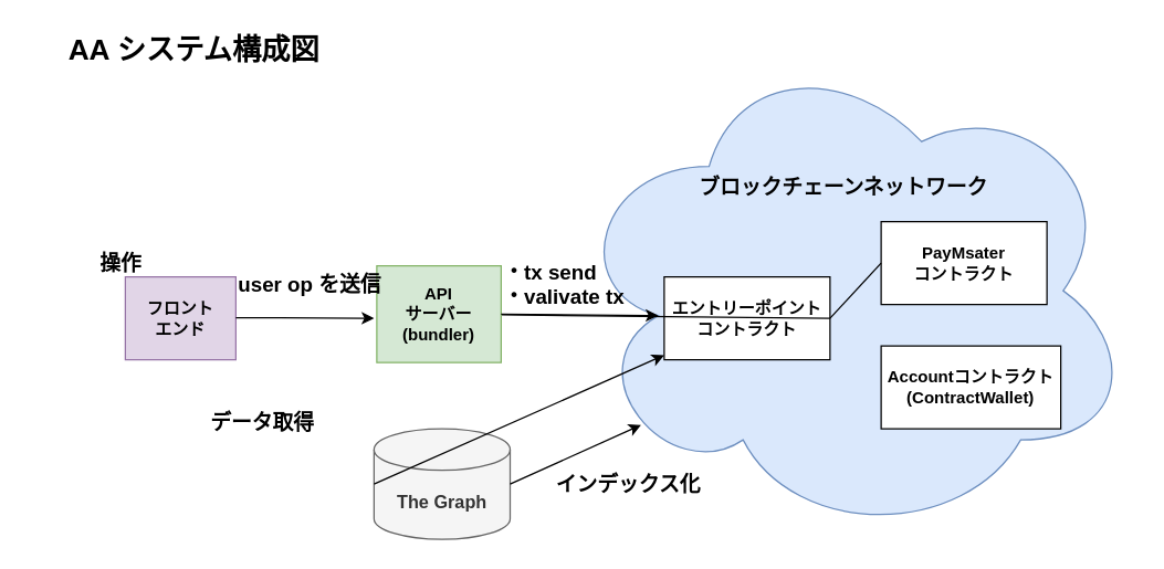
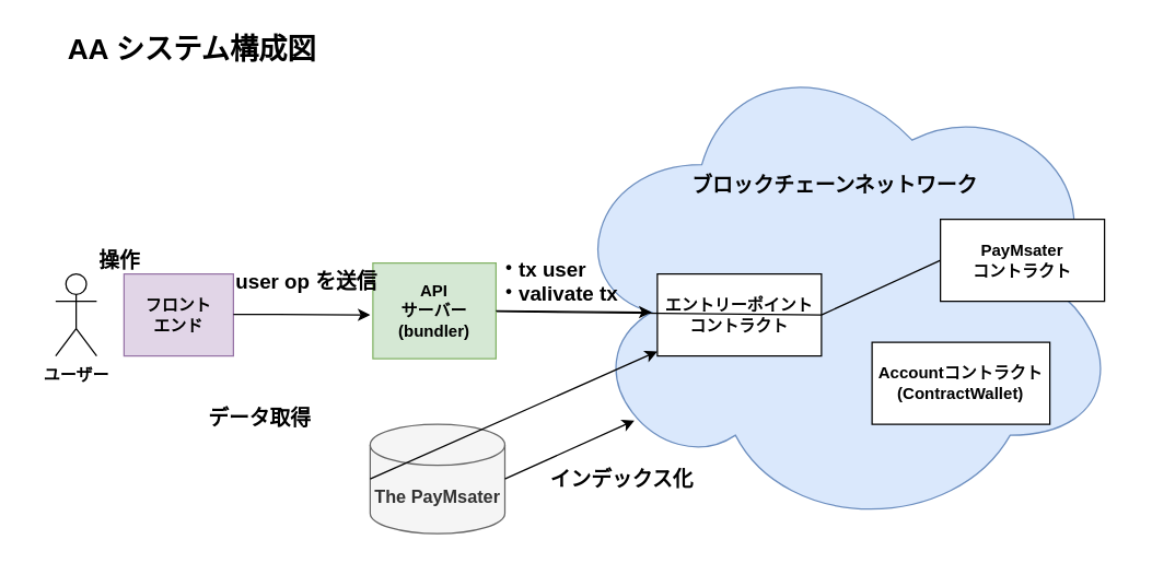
  <mxCell id="0" />
  <mxCell id="1" parent="0" />
+ <mxCell id="2" value="&lt;b&gt;ユーザー&lt;/b&gt;" style="shape=umlActor;verticalLabelPosition=bottom;verticalAlign=top;html=1;outlineConnect=0;" vertex="1" parent="1"><mxGeometry x="40" y="200" width="30" height="60" as="geometry" /></mxCell>
  <mxCell id="3" value="" style="ellipse;shape=cloud;whiteSpace=wrap;html=1;fillColor=#dae8fc;strokeColor=#6c8ebf;" vertex="1" parent="1"><mxGeometry x="410" y="30" width="410" height="360" as="geometry" /></mxCell>
  <mxCell id="4" value="ブロックチェーンネットワーク" style="text;html=1;strokeColor=none;fillColor=none;align=center;verticalAlign=middle;whiteSpace=wrap;rounded=0;fontStyle=1;fontSize=15;" vertex="1" parent="1"><mxGeometry x="490" y="120" width="240" height="30" as="geometry" /></mxCell>
  <mxCell id="5" value="エントリーポイント&lt;br&gt;コントラクト" style="rounded=0;whiteSpace=wrap;html=1;fontStyle=1" vertex="1" parent="1"><mxGeometry x="480" y="200" width="120" height="60" as="geometry" /></mxCell>
  <mxCell id="6" value="Accountコントラクト&lt;br&gt;(ContractWallet)" style="rounded=0;whiteSpace=wrap;html=1;fontStyle=1" vertex="1" parent="1"><mxGeometry x="637" y="250" width="130" height="60" as="geometry" /></mxCell>
- <mxCell id="7" value="PayMsater&lt;br&gt;コントラクト" style="rounded=0;whiteSpace=wrap;html=1;fontStyle=1" vertex="1" parent="1"><mxGeometry x="637" y="160" width="120" height="60" as="geometry" /></mxCell>
+ <mxCell id="7" value="PayMsater&lt;br&gt;コントラクト" style="rounded=0;whiteSpace=wrap;html=1;fontStyle=1" vertex="1" parent="1"><mxGeometry x="687" y="160" width="120" height="60" as="geometry" /></mxCell>
  <mxCell id="8" value="" style="endArrow=none;html=1;rounded=0;entryX=0;entryY=0.5;entryDx=0;entryDy=0;exitX=1;exitY=0.5;exitDx=0;exitDy=0;" edge="1" parent="1" source="5" target="7"><mxGeometry width="50" height="50" relative="1" as="geometry"><mxPoint x="370" y="200" as="sourcePoint" /><mxPoint x="420" y="150" as="targetPoint" /></mxGeometry></mxCell>
  <mxCell id="9" value="" style="endArrow=none;html=1;rounded=0;exitX=1;exitY=0.5;exitDx=0;exitDy=0;" edge="1" parent="1" source="5" target="11"><mxGeometry width="50" height="50" relative="1" as="geometry"><mxPoint x="610" y="240" as="sourcePoint" /><mxPoint x="647" y="200" as="targetPoint" /></mxGeometry></mxCell>
  <mxCell id="10" value="フロント&lt;br&gt;エンド" style="rounded=0;whiteSpace=wrap;html=1;fontStyle=1;fillColor=#e1d5e7;strokeColor=#9673a6;" vertex="1" parent="1"><mxGeometry x="90" y="200" width="80" height="60" as="geometry" /></mxCell>
  <mxCell id="11" value="API&lt;br&gt;サーバー&lt;br&gt;(bundler)" style="rounded=0;whiteSpace=wrap;html=1;fontStyle=1;fillColor=#d5e8d4;strokeColor=#82b366;" vertex="1" parent="1"><mxGeometry x="272" y="192" width="90" height="70" as="geometry" /></mxCell>
  <mxCell id="12" value="" style="endArrow=classic;html=1;rounded=0;exitX=1;exitY=0.5;exitDx=0;exitDy=0;entryX=0.16;entryY=0.55;entryDx=0;entryDy=0;entryPerimeter=0;" edge="1" parent="1" source="11" target="3"><mxGeometry width="50" height="50" relative="1" as="geometry"><mxPoint x="370" y="200" as="sourcePoint" /><mxPoint x="420" y="150" as="targetPoint" /></mxGeometry></mxCell>
  <mxCell id="13" value="AA システム構成図" style="text;html=1;strokeColor=none;fillColor=none;align=center;verticalAlign=middle;whiteSpace=wrap;rounded=0;fontStyle=1;fontSize=21;" vertex="1" parent="1"><mxGeometry x="20" y="20" width="240" height="30" as="geometry" /></mxCell>
  <mxCell id="14" value="" style="endArrow=classic;html=1;rounded=0;exitX=1;exitY=0.5;exitDx=0;exitDy=0;" edge="1" parent="1"><mxGeometry width="50" height="50" relative="1" as="geometry"><mxPoint x="170" y="229.5" as="sourcePoint" /><mxPoint x="270" y="230" as="targetPoint" /></mxGeometry></mxCell>
- <mxCell id="15" value="・tx send&lt;br&gt;・valivate tx" style="text;html=1;strokeColor=none;fillColor=none;align=left;verticalAlign=middle;whiteSpace=wrap;rounded=0;fontStyle=1;fontSize=15;" vertex="1" parent="1"><mxGeometry x="362" y="190" width="110" height="30" as="geometry" /></mxCell>
+ <mxCell id="15" value="・tx user&lt;br&gt;・valivate tx" style="text;html=1;strokeColor=none;fillColor=none;align=left;verticalAlign=middle;whiteSpace=wrap;rounded=0;fontStyle=1;fontSize=15;" vertex="1" parent="1"><mxGeometry x="362" y="190" width="110" height="30" as="geometry" /></mxCell>
  <mxCell id="16" value="user op を送信" style="text;html=1;strokeColor=none;fillColor=none;align=left;verticalAlign=middle;whiteSpace=wrap;rounded=0;fontStyle=1;fontSize=15;" vertex="1" parent="1"><mxGeometry x="170" y="190" width="110" height="30" as="geometry" /></mxCell>
  <mxCell id="17" value="操作" style="text;html=1;strokeColor=none;fillColor=none;align=left;verticalAlign=middle;whiteSpace=wrap;rounded=0;fontStyle=1;fontSize=15;" vertex="1" parent="1"><mxGeometry x="70" y="175" width="40" height="30" as="geometry" /></mxCell>
- <mxCell id="18" value="&lt;b&gt;&lt;font style=&quot;font-size: 13px;&quot;&gt;The Graph&lt;/font&gt;&lt;/b&gt;" style="shape=cylinder3;whiteSpace=wrap;html=1;boundedLbl=1;backgroundOutline=1;size=15;fillColor=#f5f5f5;strokeColor=#666666;fontColor=#333333;" vertex="1" parent="1"><mxGeometry x="270" y="310" width="98.5" height="80" as="geometry" /></mxCell>
+ <mxCell id="18" value="&lt;b&gt;&lt;font style=&quot;font-size: 13px;&quot;&gt;The PayMsater&lt;/font&gt;&lt;/b&gt;" style="shape=cylinder3;whiteSpace=wrap;html=1;boundedLbl=1;backgroundOutline=1;size=15;fillColor=#f5f5f5;strokeColor=#666666;fontColor=#333333;" vertex="1" parent="1"><mxGeometry x="270" y="310" width="98.5" height="80" as="geometry" /></mxCell>
  <mxCell id="19" value="" style="endArrow=classic;html=1;rounded=0;exitX=0;exitY=0.5;exitDx=0;exitDy=0;exitPerimeter=0;" edge="1" parent="1" source="18" target="5"><mxGeometry width="50" height="50" relative="1" as="geometry"><mxPoint x="150" y="330" as="sourcePoint" /><mxPoint x="250" y="330.5" as="targetPoint" /></mxGeometry></mxCell>
  <mxCell id="20" value="データ取得" style="text;html=1;strokeColor=none;fillColor=none;align=left;verticalAlign=middle;whiteSpace=wrap;rounded=0;fontStyle=1;fontSize=15;" vertex="1" parent="1"><mxGeometry x="150" y="290" width="90" height="30" as="geometry" /></mxCell>
  <mxCell id="21" value="" style="endArrow=classic;html=1;rounded=0;exitX=1;exitY=0.5;exitDx=0;exitDy=0;entryX=0.13;entryY=0.77;entryDx=0;entryDy=0;exitPerimeter=0;entryPerimeter=0;" edge="1" parent="1" source="18" target="3"><mxGeometry width="50" height="50" relative="1" as="geometry"><mxPoint x="490" y="450" as="sourcePoint" /><mxPoint x="390" y="330" as="targetPoint" /></mxGeometry></mxCell>
  <mxCell id="22" value="インデックス化" style="text;html=1;strokeColor=none;fillColor=none;align=left;verticalAlign=middle;whiteSpace=wrap;rounded=0;fontStyle=1;fontSize=15;" vertex="1" parent="1"><mxGeometry x="400" y="335" width="110" height="30" as="geometry" /></mxCell>
